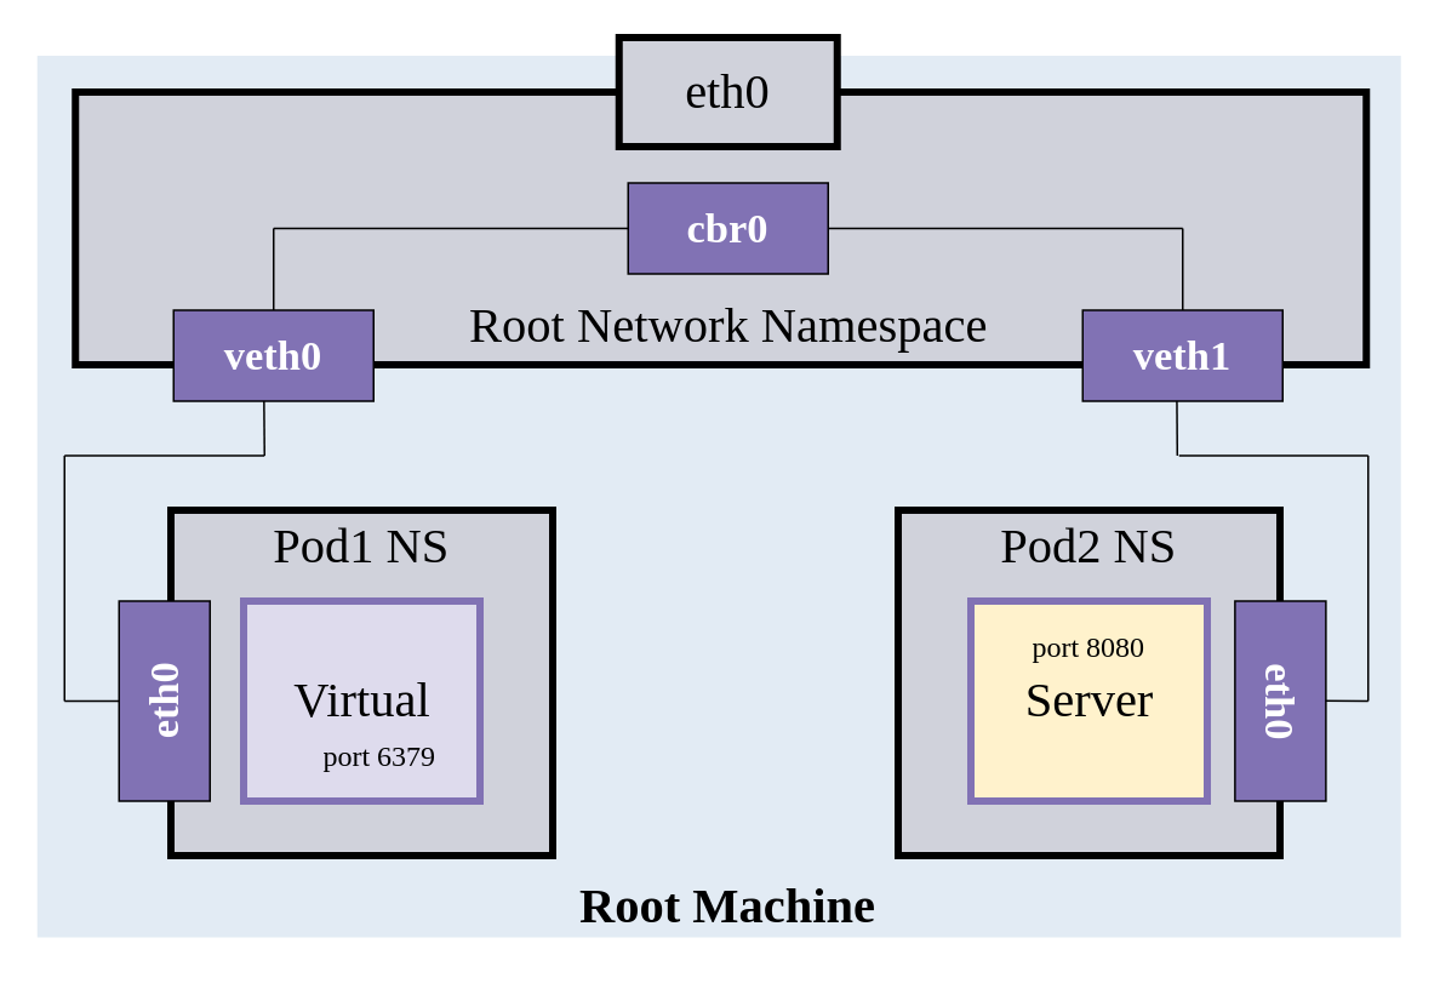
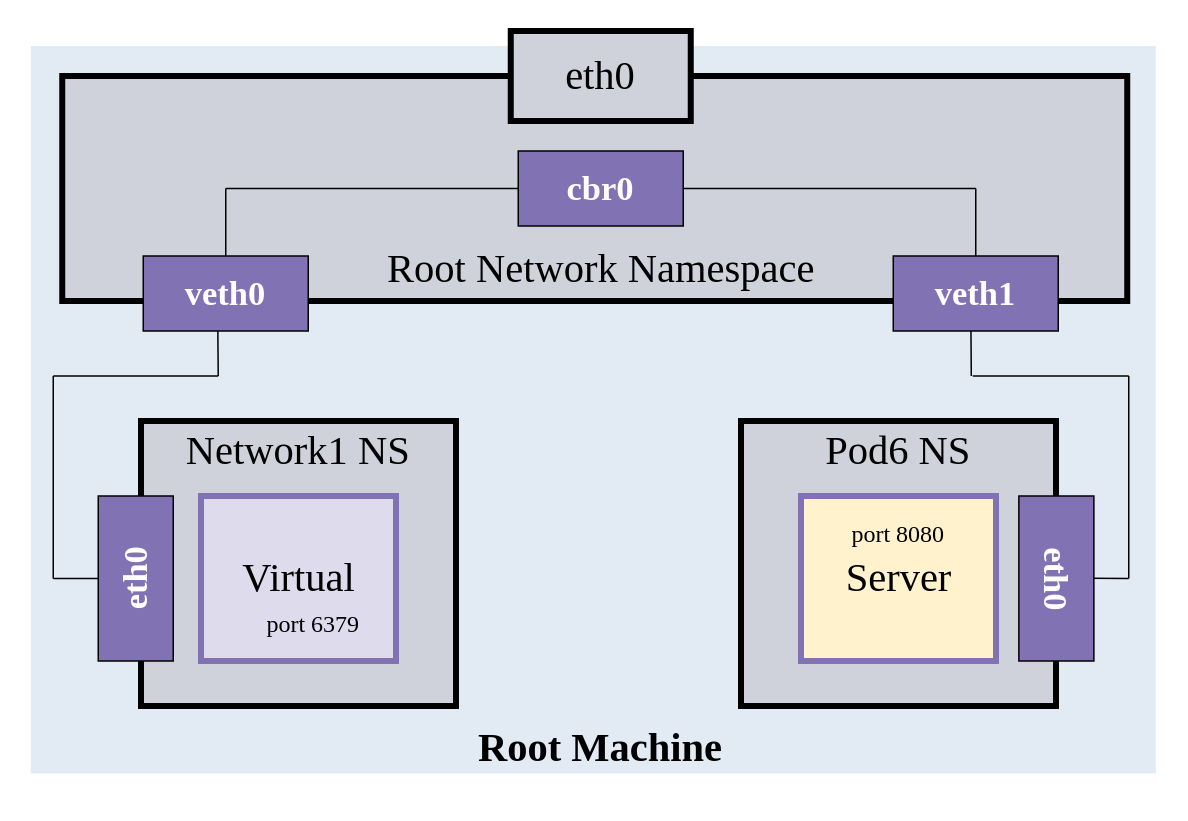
  <mxCell id="0" />
  <mxCell id="1" parent="0" />
  <mxCell id="2" value="" style="rounded=0;whiteSpace=wrap;html=1;fontColor=#ffffff;fillColor=#E2EBF4;strokeColor=none;" parent="1" vertex="1"><mxGeometry x="20" y="30" width="750" height="485" as="geometry" /></mxCell>
  <mxCell id="3" value="" style="endArrow=none;html=1;fontFamily=Comic Sans MS;fontSize=23;fontColor=#FFFFFF;" parent="1" edge="1"><mxGeometry x="981" y="309.75" width="50" height="50" as="geometry"><mxPoint x="726" y="384.8" as="sourcePoint" /><mxPoint x="752" y="385" as="targetPoint" /></mxGeometry></mxCell>
  <mxCell id="4" value="" style="group" parent="1" vertex="1" connectable="0"><mxGeometry x="85" y="270" width="227" height="200" as="geometry" /></mxCell>
  <mxCell id="5" value="" style="rounded=0;whiteSpace=wrap;html=1;fontFamily=Comic Sans MS;fontSize=27;fillColor=#D0D2DB;strokeWidth=4;" parent="4" vertex="1"><mxGeometry x="8.5" y="10" width="210" height="190" as="geometry" /></mxCell>
- <mxCell id="6" value="Pod1 NS" style="text;html=1;strokeColor=none;fillColor=none;align=center;verticalAlign=middle;whiteSpace=wrap;rounded=0;fontSize=27;fontFamily=Comic Sans MS;" parent="4" vertex="1"><mxGeometry width="227" height="60" as="geometry" /></mxCell>
+ <mxCell id="6" value="Network1 NS" style="text;html=1;strokeColor=none;fillColor=none;align=center;verticalAlign=middle;whiteSpace=wrap;rounded=0;fontSize=27;fontFamily=Comic Sans MS;" parent="4" vertex="1"><mxGeometry width="227" height="60" as="geometry" /></mxCell>
  <mxCell id="7" value="" style="rounded=0;whiteSpace=wrap;html=1;fillColor=#8172B4;" parent="1" vertex="1"><mxGeometry x="65" y="330" width="50" height="110" as="geometry" /></mxCell>
  <mxCell id="8" value="" style="group" parent="1" vertex="1" connectable="0"><mxGeometry x="485" y="270" width="243.75" height="200" as="geometry" /></mxCell>
  <mxCell id="9" value="" style="rounded=0;whiteSpace=wrap;html=1;fontFamily=Comic Sans MS;fontSize=27;fillColor=#D0D2DB;strokeWidth=4;" parent="8" vertex="1"><mxGeometry x="8.5" y="10" width="210" height="190" as="geometry" /></mxCell>
- <mxCell id="10" value="Pod2 NS" style="text;html=1;strokeColor=none;fillColor=none;align=center;verticalAlign=middle;whiteSpace=wrap;rounded=0;fontSize=27;fontFamily=Comic Sans MS;" parent="8" vertex="1"><mxGeometry width="227" height="60" as="geometry" /></mxCell>
+ <mxCell id="10" value="Pod6 NS" style="text;html=1;strokeColor=none;fillColor=none;align=center;verticalAlign=middle;whiteSpace=wrap;rounded=0;fontSize=27;fontFamily=Comic Sans MS;" parent="8" vertex="1"><mxGeometry width="227" height="60" as="geometry" /></mxCell>
  <mxCell id="11" value="" style="group" parent="8" vertex="1" connectable="0"><mxGeometry x="48.5" y="60" width="130" height="110" as="geometry" /></mxCell>
  <mxCell id="12" value="Server" style="rounded=0;whiteSpace=wrap;html=1;fontFamily=Comic Sans MS;fontSize=27;strokeWidth=4;fillColor=#fff2cc;strokeColor=#8172B4;" parent="11" vertex="1"><mxGeometry width="130" height="110" as="geometry" /></mxCell>
  <mxCell id="13" value="port 8080" style="text;html=1;strokeColor=none;fillColor=none;align=center;verticalAlign=middle;whiteSpace=wrap;rounded=0;fontSize=16;fontFamily=Comic Sans MS;" parent="11" vertex="1"><mxGeometry x="12.5" y="15" width="105" height="20" as="geometry" /></mxCell>
  <mxCell id="14" value="" style="group" parent="8" vertex="1" connectable="0"><mxGeometry x="193.75" y="60" width="50" height="110" as="geometry" /></mxCell>
  <mxCell id="15" value="" style="rounded=0;whiteSpace=wrap;html=1;fillColor=#8172B4;" parent="14" vertex="1"><mxGeometry width="50" height="110" as="geometry" /></mxCell>
  <mxCell id="16" value="eth0" style="text;html=1;strokeColor=none;fillColor=none;align=center;verticalAlign=middle;whiteSpace=wrap;rounded=0;fontSize=23;fontFamily=Comic Sans MS;rotation=90;fontColor=#FFFFFF;fontStyle=1" parent="14" vertex="1"><mxGeometry x="3.75" y="45" width="42.5" height="20" as="geometry" /></mxCell>
  <mxCell id="17" value="Root Machine" style="text;html=1;strokeColor=none;fillColor=none;align=center;verticalAlign=middle;whiteSpace=wrap;rounded=0;fontFamily=Comic Sans MS;fontSize=27;fontStyle=1" parent="1" vertex="1"><mxGeometry x="270" y="470" width="260" height="55" as="geometry" /></mxCell>
  <mxCell id="18" value="" style="rounded=0;whiteSpace=wrap;html=1;fontFamily=Comic Sans MS;fontSize=27;fillColor=#D0D2DB;strokeWidth=4;" parent="1" vertex="1"><mxGeometry x="41" y="50" width="710" height="150" as="geometry" /></mxCell>
  <mxCell id="19" value="Root Network Namespace" style="text;html=1;strokeColor=none;fillColor=none;align=center;verticalAlign=middle;whiteSpace=wrap;rounded=0;fontFamily=Comic Sans MS;fontSize=27;" parent="1" vertex="1"><mxGeometry x="202.5" y="159" width="395" height="40" as="geometry" /></mxCell>
  <mxCell id="20" value="eth0" style="rounded=0;whiteSpace=wrap;html=1;fontFamily=Comic Sans MS;fontSize=27;strokeWidth=4;fillColor=#D0D2DB;" parent="1" vertex="1"><mxGeometry x="340" y="20" width="120" height="60" as="geometry" /></mxCell>
  <mxCell id="21" value="" style="group" parent="1" vertex="1" connectable="0"><mxGeometry x="133.5" y="330" width="130" height="110" as="geometry" /></mxCell>
  <mxCell id="22" value="Virtual" style="rounded=0;whiteSpace=wrap;html=1;fontFamily=Comic Sans MS;fontSize=27;strokeWidth=4;fillColor=#DEDBED;strokeColor=#8172B4;" parent="21" vertex="1"><mxGeometry width="130" height="110" as="geometry" /></mxCell>
  <mxCell id="23" value="port 6379" style="text;html=1;strokeColor=none;fillColor=none;align=center;verticalAlign=middle;whiteSpace=wrap;rounded=0;fontSize=16;fontFamily=Comic Sans MS;" parent="21" vertex="1"><mxGeometry x="22.5" y="75" width="105" height="20" as="geometry" /></mxCell>
  <mxCell id="24" value="eth0" style="text;html=1;strokeColor=none;fillColor=none;align=center;verticalAlign=middle;whiteSpace=wrap;rounded=0;fontSize=23;fontFamily=Comic Sans MS;rotation=-90;fontColor=#FFFFFF;fontStyle=1" parent="1" vertex="1"><mxGeometry x="70" y="375" width="40" height="20" as="geometry" /></mxCell>
  <mxCell id="25" value="" style="endArrow=none;html=1;fontFamily=Comic Sans MS;fontSize=23;fontColor=#FFFFFF;entryX=0;entryY=0.5;entryDx=0;entryDy=0;" parent="1" target="7" edge="1"><mxGeometry width="50" height="50" relative="1" as="geometry"><mxPoint x="35" y="385" as="sourcePoint" /><mxPoint x="-85" y="410" as="targetPoint" /></mxGeometry></mxCell>
  <mxCell id="26" value="" style="endArrow=none;html=1;fontFamily=Comic Sans MS;fontSize=23;fontColor=#FFFFFF;" parent="1" edge="1"><mxGeometry width="50" height="50" relative="1" as="geometry"><mxPoint x="35" y="250" as="sourcePoint" /><mxPoint x="35" y="385" as="targetPoint" /></mxGeometry></mxCell>
  <mxCell id="27" value="" style="endArrow=none;html=1;fontFamily=Comic Sans MS;fontSize=23;fontColor=#FFFFFF;entryX=0.999;entryY=0.548;entryDx=0;entryDy=0;entryPerimeter=0;" parent="1" target="34" edge="1"><mxGeometry width="50" height="50" relative="1" as="geometry"><mxPoint x="145" y="250" as="sourcePoint" /><mxPoint x="-15" y="270" as="targetPoint" /></mxGeometry></mxCell>
  <mxCell id="28" value="" style="endArrow=none;html=1;fontFamily=Comic Sans MS;fontSize=23;fontColor=#FFFFFF;" parent="1" edge="1"><mxGeometry width="50" height="50" relative="1" as="geometry"><mxPoint x="35" y="250" as="sourcePoint" /><mxPoint x="145" y="250" as="targetPoint" /></mxGeometry></mxCell>
  <mxCell id="29" value="" style="endArrow=none;html=1;fontFamily=Comic Sans MS;fontSize=23;fontColor=#FFFFFF;" parent="1" edge="1"><mxGeometry x="1007" y="309.95" width="50" height="50" as="geometry"><mxPoint x="752" y="250" as="sourcePoint" /><mxPoint x="752" y="385" as="targetPoint" /></mxGeometry></mxCell>
  <mxCell id="30" value="" style="endArrow=none;html=1;fontFamily=Comic Sans MS;fontSize=23;fontColor=#FFFFFF;entryX=0.999;entryY=0.548;entryDx=0;entryDy=0;entryPerimeter=0;" parent="1" edge="1"><mxGeometry x="812.03" y="309.95" width="50" height="50" as="geometry"><mxPoint x="647.03" y="250" as="sourcePoint" /><mxPoint x="646.801" y="219.95" as="targetPoint" /></mxGeometry></mxCell>
  <mxCell id="31" value="" style="endArrow=none;html=1;fontFamily=Comic Sans MS;fontSize=23;fontColor=#FFFFFF;" parent="1" edge="1"><mxGeometry x="912" y="309.95" width="50" height="50" as="geometry"><mxPoint x="648" y="250" as="sourcePoint" /><mxPoint x="752" y="250" as="targetPoint" /></mxGeometry></mxCell>
  <mxCell id="32" value="" style="endArrow=none;html=1;entryX=0.5;entryY=1;entryDx=0;entryDy=0;" edge="1" parent="1"><mxGeometry width="50" height="50" relative="1" as="geometry"><mxPoint x="150" y="125" as="sourcePoint" /><mxPoint x="350" y="125" as="targetPoint" /></mxGeometry></mxCell>
  <mxCell id="33" value="" style="endArrow=none;html=1;entryX=0;entryY=0.5;entryDx=0;entryDy=0;" edge="1" parent="1"><mxGeometry width="50" height="50" relative="1" as="geometry"><mxPoint x="150" y="125" as="sourcePoint" /><mxPoint x="150" y="175" as="targetPoint" /></mxGeometry></mxCell>
  <mxCell id="34" value="veth0" style="rounded=0;whiteSpace=wrap;html=1;fillColor=#8172B4;rotation=90;horizontal=0;fontFamily=Comic Sans MS;fontColor=#FFFFFF;fontSize=23;fontStyle=1" parent="1" vertex="1"><mxGeometry x="125" y="140" width="50" height="110" as="geometry" /></mxCell>
  <mxCell id="35" value="" style="endArrow=none;html=1;exitX=0.5;exitY=0;exitDx=0;exitDy=0;" edge="1" parent="1"><mxGeometry width="50" height="50" relative="1" as="geometry"><mxPoint x="450" y="125" as="sourcePoint" /><mxPoint x="650" y="125" as="targetPoint" /></mxGeometry></mxCell>
  <mxCell id="36" value="" style="endArrow=none;html=1;exitX=0;exitY=0.5;exitDx=0;exitDy=0;" edge="1" parent="1"><mxGeometry width="50" height="50" relative="1" as="geometry"><mxPoint x="650" y="175" as="sourcePoint" /><mxPoint x="650" y="125" as="targetPoint" /></mxGeometry></mxCell>
  <mxCell id="37" value="veth1" style="rounded=0;whiteSpace=wrap;html=1;fillColor=#8172B4;rotation=90;horizontal=0;fontFamily=Comic Sans MS;fontColor=#FFFFFF;fontSize=23;fontStyle=1" parent="1" vertex="1"><mxGeometry x="625" y="140" width="50" height="110" as="geometry" /></mxCell>
  <mxCell id="38" value="cbr0" style="rounded=0;whiteSpace=wrap;html=1;fillColor=#8172B4;rotation=90;horizontal=0;fontFamily=Comic Sans MS;fontColor=#FFFFFF;fontSize=23;fontStyle=1" vertex="1" parent="1"><mxGeometry x="375" y="70" width="50" height="110" as="geometry" /></mxCell>
